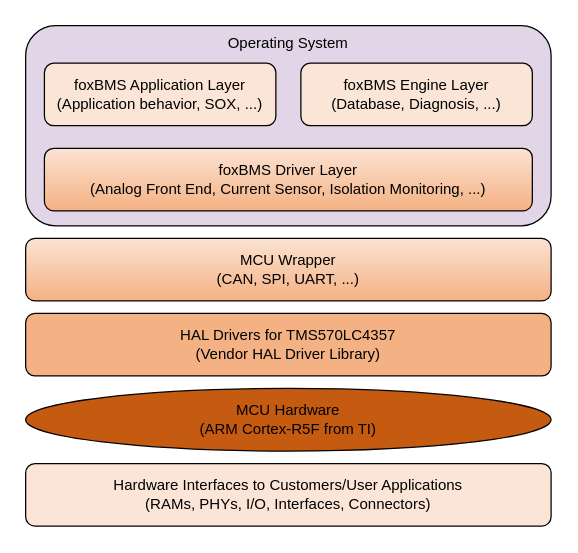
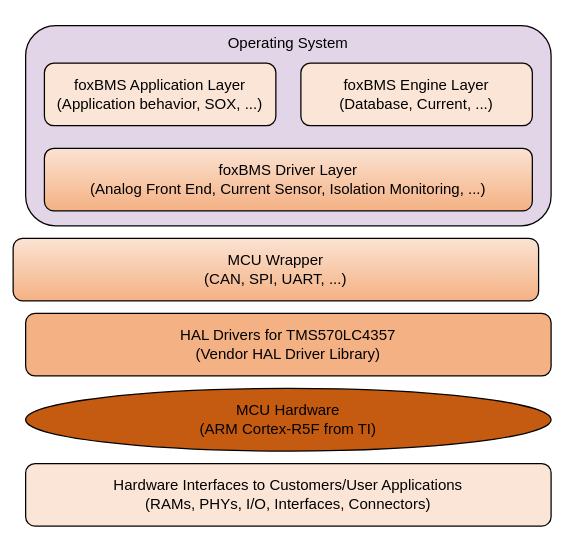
  <mxCell id="0" />
  <mxCell id="1" parent="0" />
  <mxCell id="2" value="Operating System" style="rounded=1;whiteSpace=wrap;html=1;verticalAlign=top;fillColor=#e1d5e7;" parent="1" vertex="1"><mxGeometry width="420" height="160" as="geometry" x="20" y="20" /></mxCell>
  <mxCell id="3" value="foxBMS Application Layer&lt;div&gt;(Application behavior, SOX, ...)&lt;/div&gt;" style="rounded=1;whiteSpace=wrap;html=1;fillColor=#fbe5d6;" parent="1" vertex="1"><mxGeometry x="35" y="50" width="185" height="50" as="geometry" /></mxCell>
- <mxCell id="4" value="foxBMS Engine Layer&lt;div&gt;(Database, Diagnosis, ...)&lt;/div&gt;" style="rounded=1;whiteSpace=wrap;html=1;fillColor=#fbe5d6;" parent="1" vertex="1"><mxGeometry x="240" y="50" width="185" height="50" as="geometry" /></mxCell>
+ <mxCell id="4" value="foxBMS Engine Layer&lt;div&gt;(Database, Current, ...)&lt;/div&gt;" style="rounded=1;whiteSpace=wrap;html=1;fillColor=#fbe5d6;" parent="1" vertex="1"><mxGeometry x="240" y="50" width="185" height="50" as="geometry" /></mxCell>
  <mxCell id="5" value="foxBMS Driver Layer&lt;div&gt;(Analog Front End, Current Sensor, Isolation Monitoring, ...)&lt;/div&gt;" style="rounded=1;whiteSpace=wrap;html=1;fillColor=#f4b183;gradientColor=#fbe3d3;gradientDirection=north;" parent="1" vertex="1"><mxGeometry x="35" y="118" width="390" height="50" as="geometry" /></mxCell>
- <mxCell id="6" value="MCU Wrapper&lt;div&gt;(CAN, SPI, UART, ...)&lt;/div&gt;" style="rounded=1;whiteSpace=wrap;html=1;fillColor=#f4b183;gradientColor=#fbe3d3;gradientDirection=north;" parent="1" vertex="1"><mxGeometry y="190" width="420" height="50" as="geometry" x="20" /></mxCell>
+ <mxCell id="6" value="MCU Wrapper&lt;div&gt;(CAN, SPI, UART, ...)&lt;/div&gt;" style="rounded=1;whiteSpace=wrap;html=1;fillColor=#f4b183;gradientColor=#fbe3d3;gradientDirection=north;" parent="1" vertex="1"><mxGeometry x="10" y="190" width="420" height="50" as="geometry" /></mxCell>
  <mxCell id="7" value="&lt;div&gt;HAL Drivers for TMS570LC4357&lt;/div&gt;&lt;div&gt;(Vendor HAL Driver Library)&lt;/div&gt;" style="rounded=1;whiteSpace=wrap;html=1;fillColor=#f4b183;" parent="1" vertex="1"><mxGeometry y="250" width="420" height="50" as="geometry" x="20" /></mxCell>
  <mxCell id="8" value="&lt;div&gt;MCU Hardware&lt;/div&gt;&lt;div&gt;(ARM Cortex-R5F from TI)&lt;/div&gt;" style="ellipse;whiteSpace=wrap;html=1;fillColor=#c55a11;" parent="1" vertex="1"><mxGeometry y="310" width="420" height="50" as="geometry" x="20" /></mxCell>
  <mxCell id="9" value="&lt;div&gt;Hardware Interfaces to Customers/User Applications&lt;/div&gt;&lt;div&gt;(RAMs, PHYs, I/O, Interfaces, Connectors)&lt;/div&gt;" style="rounded=1;whiteSpace=wrap;html=1;fillColor=#fbe5d6;" parent="1" vertex="1"><mxGeometry y="370" width="420" height="50" as="geometry" x="20" /></mxCell>
